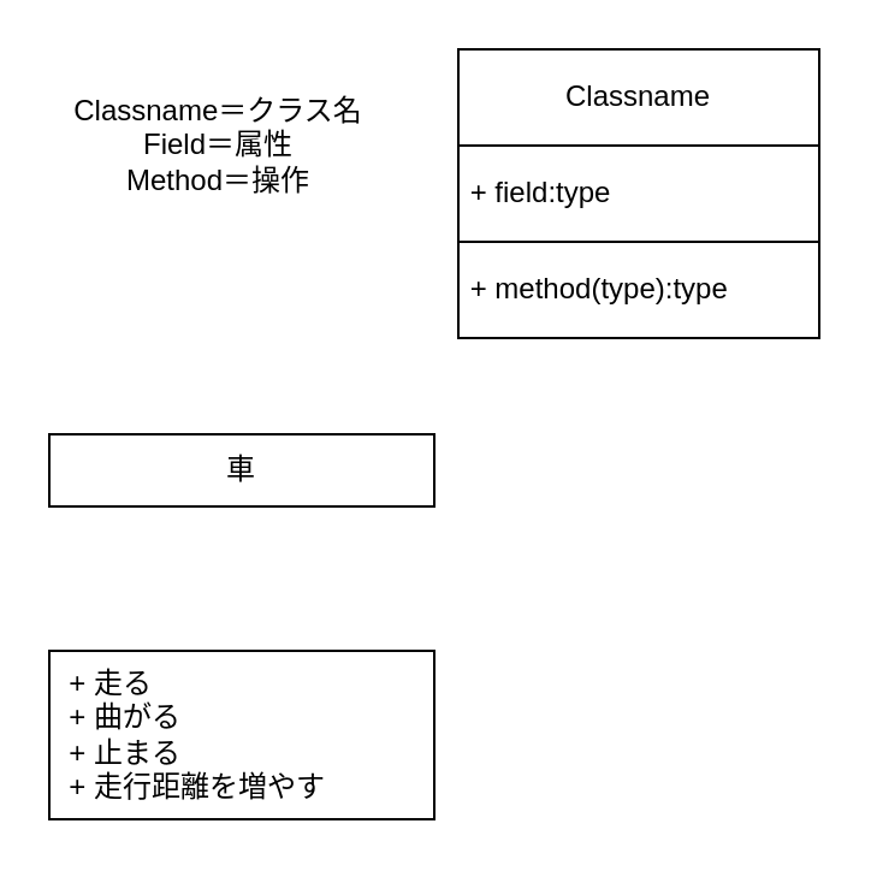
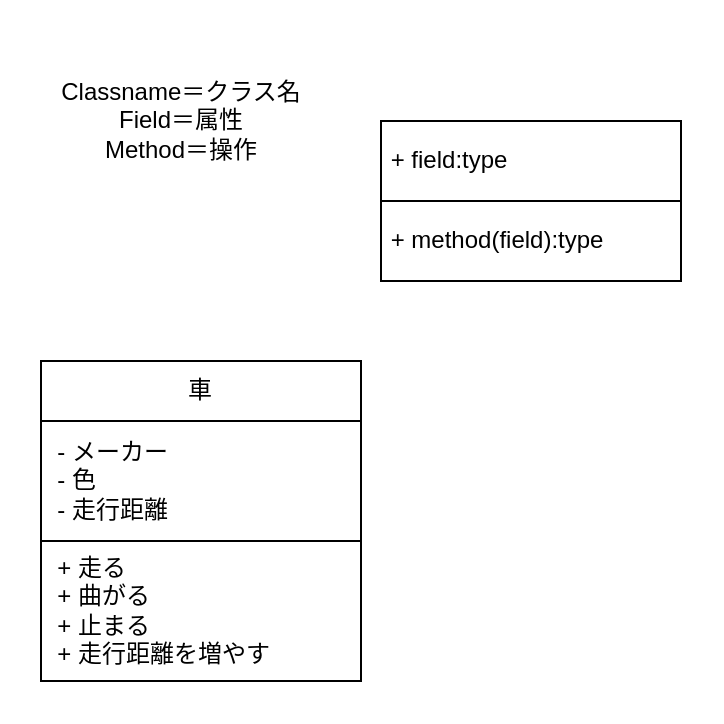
  <mxCell id="0" />
  <mxCell id="1" parent="0" />
- <mxCell id="2" value="Classname" style="whiteSpace=wrap;html=1;" vertex="1" parent="1"><mxGeometry x="190" y="20" width="150" height="40" as="geometry" /></mxCell>
  <mxCell id="3" value="&amp;nbsp;+ field:type" style="whiteSpace=wrap;html=1;align=left;" vertex="1" parent="1"><mxGeometry x="190" y="60" width="150" height="40" as="geometry" /></mxCell>
- <mxCell id="4" value="&amp;nbsp;+ method(type):type" style="whiteSpace=wrap;html=1;align=left;" vertex="1" parent="1"><mxGeometry x="190" y="100" width="150" height="40" as="geometry" /></mxCell>
+ <mxCell id="4" value="&amp;nbsp;+ method(field):type" style="whiteSpace=wrap;html=1;align=left;" vertex="1" parent="1"><mxGeometry x="190" y="100" width="150" height="40" as="geometry" /></mxCell>
  <mxCell id="5" value="車" style="whiteSpace=wrap;html=1;" vertex="1" parent="1"><mxGeometry x="20" y="180" width="160" height="30" as="geometry" /></mxCell>
+ <mxCell id="6" value="&lt;span style=&quot;background-color: transparent; color: light-dark(rgb(0, 0, 0), rgb(255, 255, 255));&quot;&gt;&amp;nbsp; - メーカー&lt;/span&gt;&lt;br&gt;&lt;span style=&quot;background-color: transparent; color: light-dark(rgb(0, 0, 0), rgb(255, 255, 255));&quot;&gt;&amp;nbsp; - 色&lt;/span&gt;&lt;br&gt;&lt;span style=&quot;background-color: transparent; color: light-dark(rgb(0, 0, 0), rgb(255, 255, 255));&quot;&gt;&amp;nbsp; - 走行距離&lt;/span&gt;" style="whiteSpace=wrap;html=1;align=left;" vertex="1" parent="1"><mxGeometry x="20" y="210" width="160" height="60" as="geometry" /></mxCell>
  <mxCell id="7" value="&lt;span style=&quot;background-color: transparent; color: light-dark(rgb(0, 0, 0), rgb(255, 255, 255));&quot;&gt;&amp;nbsp; + 走る&lt;/span&gt;&lt;br&gt;&lt;span style=&quot;background-color: transparent; color: light-dark(rgb(0, 0, 0), rgb(255, 255, 255));&quot;&gt;&amp;nbsp; + 曲がる&lt;/span&gt;&lt;br&gt;&lt;span style=&quot;background-color: transparent; color: light-dark(rgb(0, 0, 0), rgb(255, 255, 255));&quot;&gt;&amp;nbsp; + 止まる&lt;/span&gt;&lt;br&gt;&lt;span style=&quot;background-color: transparent; color: light-dark(rgb(0, 0, 0), rgb(255, 255, 255));&quot;&gt;&amp;nbsp; + 走行距離を増やす&lt;/span&gt;" style="whiteSpace=wrap;html=1;align=left;" vertex="1" parent="1"><mxGeometry x="20" y="270" width="160" height="70" as="geometry" /></mxCell>
  <mxCell id="8" value="Classname＝クラス名&lt;div&gt;Field＝属性&lt;/div&gt;&lt;div&gt;Method＝操作&lt;/div&gt;" style="text;html=1;align=center;verticalAlign=middle;resizable=0;points=[];autosize=1;strokeColor=none;fillColor=none;" vertex="1" parent="1"><mxGeometry x="20" y="30" width="140" height="60" as="geometry" /></mxCell>
